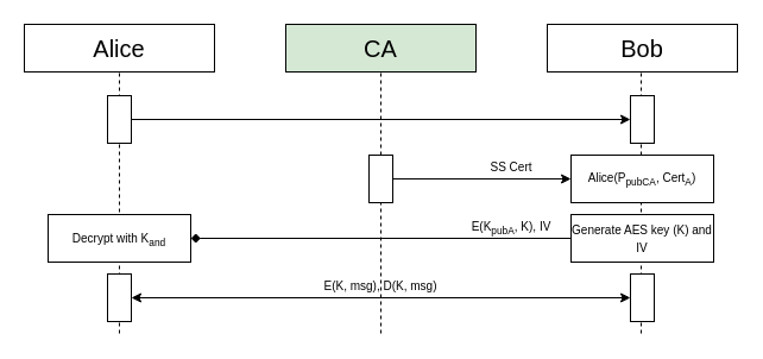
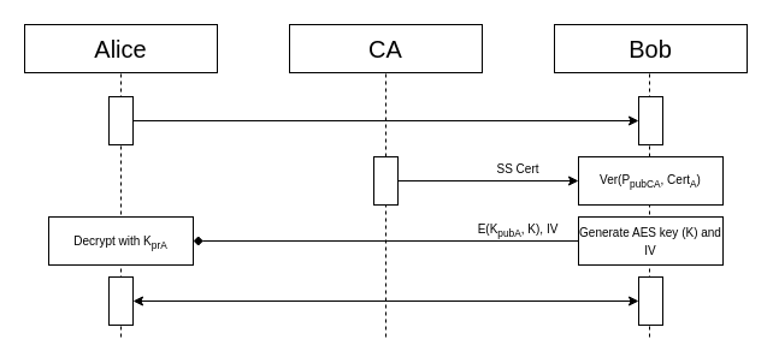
  <mxCell id="0" />
  <mxCell id="1" parent="0" />
  <mxCell id="2" value="" style="endArrow=none;dashed=1;html=1;fontSize=10;" parent="1" edge="1"><mxGeometry width="50" height="50" relative="1" as="geometry"><mxPoint x="539" y="280" as="sourcePoint" /><mxPoint x="539" y="60" as="targetPoint" /></mxGeometry></mxCell>
  <mxCell id="3" value="" style="endArrow=none;dashed=1;html=1;fontSize=10;" parent="1" edge="1"><mxGeometry width="50" height="50" relative="1" as="geometry"><mxPoint x="100" y="280" as="sourcePoint" /><mxPoint x="100" y="60" as="targetPoint" /></mxGeometry></mxCell>
  <mxCell id="4" value="&lt;font style=&quot;font-size: 20px&quot;&gt;Bob&lt;/font&gt;" style="rounded=0;whiteSpace=wrap;html=1;" parent="1" vertex="1"><mxGeometry x="460" y="20" width="160" height="40" as="geometry" /></mxCell>
  <mxCell id="5" value="&lt;font style=&quot;font-size: 20px&quot;&gt;Alice&lt;/font&gt;" style="rounded=0;whiteSpace=wrap;html=1;" parent="1" vertex="1"><mxGeometry x="20" y="20" width="160" height="40" as="geometry" /></mxCell>
  <mxCell id="6" value="" style="endArrow=none;dashed=1;html=1;fontSize=10;" parent="1" edge="1"><mxGeometry width="50" height="50" relative="1" as="geometry"><mxPoint x="320" y="280" as="sourcePoint" /><mxPoint x="320" y="60" as="targetPoint" /></mxGeometry></mxCell>
- <mxCell id="7" value="&lt;font style=&quot;font-size: 20px&quot;&gt;CA&lt;/font&gt;" style="rounded=0;whiteSpace=wrap;html=1;fillColor=#d5e8d4;" parent="1" vertex="1"><mxGeometry x="240" y="20" width="160" height="40" as="geometry" /></mxCell>
+ <mxCell id="7" value="&lt;font style=&quot;font-size: 20px&quot;&gt;CA&lt;/font&gt;" style="rounded=0;whiteSpace=wrap;html=1;" parent="1" vertex="1"><mxGeometry x="240" y="20" width="160" height="40" as="geometry" /></mxCell>
  <mxCell id="8" style="edgeStyle=orthogonalEdgeStyle;rounded=0;orthogonalLoop=1;jettySize=auto;html=1;entryX=0;entryY=0.5;entryDx=0;entryDy=0;fontSize=10;" parent="1" source="9" target="10" edge="1"><mxGeometry relative="1" as="geometry" /></mxCell>
  <mxCell id="9" value="" style="rounded=0;whiteSpace=wrap;html=1;fontSize=10;" parent="1" vertex="1"><mxGeometry x="90" y="80" width="20" height="40" as="geometry" /></mxCell>
  <mxCell id="10" value="" style="rounded=0;whiteSpace=wrap;html=1;fontSize=10;" parent="1" vertex="1"><mxGeometry x="530" y="80" width="20" height="40" as="geometry" /></mxCell>
  <mxCell id="11" value="" style="endArrow=none;dashed=1;html=1;fontSize=10;exitX=0.5;exitY=1;exitDx=0;exitDy=0;" parent="1" source="15" edge="1"><mxGeometry width="50" height="50" relative="1" as="geometry"><mxPoint x="540" y="370" as="sourcePoint" /><mxPoint x="540" y="170" as="targetPoint" /></mxGeometry></mxCell>
  <mxCell id="12" style="edgeStyle=orthogonalEdgeStyle;rounded=0;orthogonalLoop=1;jettySize=auto;html=1;entryX=0;entryY=0.5;entryDx=0;entryDy=0;fontSize=10;" parent="1" source="13" target="15" edge="1"><mxGeometry relative="1" as="geometry"><mxPoint x="530.034" y="150.172" as="targetPoint" /></mxGeometry></mxCell>
  <mxCell id="13" value="" style="rounded=0;whiteSpace=wrap;html=1;fontSize=10;" parent="1" vertex="1"><mxGeometry x="310" y="130" width="20" height="40" as="geometry" /></mxCell>
  <mxCell id="14" value="SS Cert" style="text;html=1;strokeColor=none;fillColor=none;align=center;verticalAlign=middle;whiteSpace=wrap;rounded=0;fontSize=10;" parent="1" vertex="1"><mxGeometry x="350" y="130" width="160" height="20" as="geometry" /></mxCell>
- <mxCell id="15" value="Alice(P&lt;sub&gt;pubCA&lt;/sub&gt;, Cert&lt;sub&gt;A&lt;/sub&gt;)" style="rounded=0;whiteSpace=wrap;html=1;fontSize=10;" parent="1" vertex="1"><mxGeometry x="480" y="130" width="120" height="40" as="geometry" /></mxCell>
+ <mxCell id="15" value="Ver(P&lt;sub&gt;pubCA&lt;/sub&gt;, Cert&lt;sub&gt;A&lt;/sub&gt;)" style="rounded=0;whiteSpace=wrap;html=1;fontSize=10;" parent="1" vertex="1"><mxGeometry x="480" y="130" width="120" height="40" as="geometry" /></mxCell>
  <mxCell id="16" style="edgeStyle=orthogonalEdgeStyle;rounded=0;orthogonalLoop=1;jettySize=auto;html=1;entryX=1;entryY=0.5;entryDx=0;entryDy=0;endArrow=diamond;" edge="1" parent="1" source="17" target="18"><mxGeometry relative="1" as="geometry" /></mxCell>
  <mxCell id="17" value="&lt;font style=&quot;font-size: 10px&quot;&gt;Generate AES key (K) and IV&lt;/font&gt;" style="rounded=0;whiteSpace=wrap;html=1;" vertex="1" parent="1"><mxGeometry x="480" y="180" width="120" height="40" as="geometry" /></mxCell>
- <mxCell id="18" value="&lt;font style=&quot;font-size: 10px&quot;&gt;Decrypt with K&lt;sub&gt;and&lt;/sub&gt;&lt;/font&gt;" style="rounded=0;whiteSpace=wrap;html=1;" vertex="1" parent="1"><mxGeometry x="40" y="180" width="120" height="40" as="geometry" /></mxCell>
+ <mxCell id="18" value="&lt;font style=&quot;font-size: 10px&quot;&gt;Decrypt with K&lt;sub&gt;prA&lt;/sub&gt;&lt;/font&gt;" style="rounded=0;whiteSpace=wrap;html=1;" vertex="1" parent="1"><mxGeometry x="40" y="180" width="120" height="40" as="geometry" /></mxCell>
  <mxCell id="19" value="" style="rounded=0;whiteSpace=wrap;html=1;" vertex="1" parent="1"><mxGeometry x="530" y="230" width="20" height="40" as="geometry" /></mxCell>
  <mxCell id="20" value="" style="rounded=0;whiteSpace=wrap;html=1;" vertex="1" parent="1"><mxGeometry x="90" y="230" width="20" height="40" as="geometry" /></mxCell>
- <mxCell id="21" value="&lt;font style=&quot;font-size: 10px&quot;&gt;E(K, msg), D(K, msg)&lt;/font&gt;" style="text;html=1;strokeColor=none;fillColor=none;align=center;verticalAlign=middle;whiteSpace=wrap;rounded=0;" vertex="1" parent="1"><mxGeometry x="140" y="230" width="360" height="20" as="geometry" /></mxCell>
  <mxCell id="22" value="&lt;font style=&quot;font-size: 10px&quot;&gt;E(K&lt;sub&gt;pubA&lt;/sub&gt;, K), IV&lt;/font&gt;" style="text;html=1;strokeColor=none;fillColor=none;align=center;verticalAlign=middle;whiteSpace=wrap;rounded=0;" vertex="1" parent="1"><mxGeometry x="335" y="180" width="190" height="20" as="geometry" /></mxCell>
  <mxCell id="23" value="" style="endArrow=classic;startArrow=classic;html=1;exitX=1;exitY=0.5;exitDx=0;exitDy=0;entryX=0;entryY=0.5;entryDx=0;entryDy=0;" edge="1" parent="1" source="20" target="19"><mxGeometry width="50" height="50" relative="1" as="geometry"><mxPoint x="140" y="270" as="sourcePoint" /><mxPoint x="200" y="270" as="targetPoint" /></mxGeometry></mxCell>
